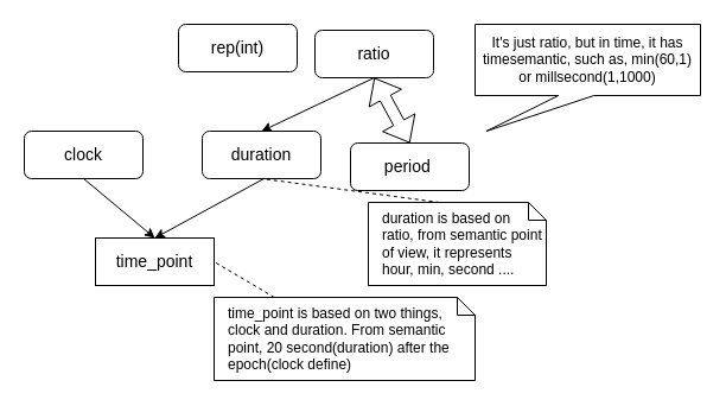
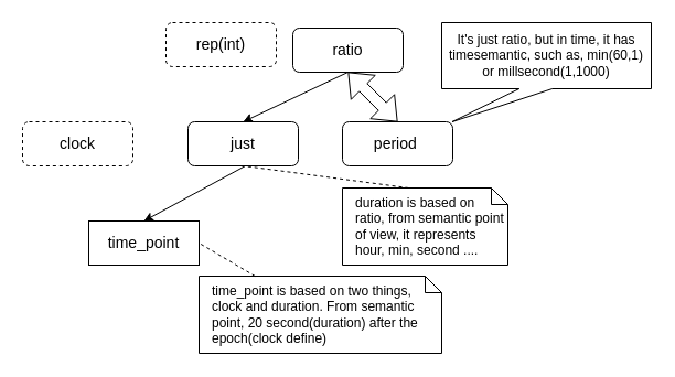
  <mxCell id="0" />
  <mxCell id="1" parent="0" />
  <mxCell id="2" value="&lt;span style=&quot;font-size: 14px;&quot;&gt;ratio&lt;/span&gt;" style="rounded=1;whiteSpace=wrap;html=1;" vertex="1" parent="1"><mxGeometry x="265" y="25" width="100" height="40" as="geometry" /></mxCell>
- <mxCell id="3" value="&lt;span style=&quot;font-size: 14px;&quot;&gt;rep(int)&lt;/span&gt;" style="rounded=1;whiteSpace=wrap;html=1;" vertex="1" parent="1"><mxGeometry x="150" y="20" width="100" height="40" as="geometry" /></mxCell>
- <mxCell id="4" value="&lt;span style=&quot;font-size: 14px;&quot;&gt;duration&lt;/span&gt;" style="rounded=1;whiteSpace=wrap;html=1;" vertex="1" parent="1"><mxGeometry x="170" y="110" width="100" height="40" as="geometry" /></mxCell>
- <mxCell id="5" value="&lt;span style=&quot;font-size: 14px;&quot;&gt;clock&lt;/span&gt;" style="rounded=1;whiteSpace=wrap;html=1;" vertex="1" parent="1"><mxGeometry x="20" y="110" width="100" height="40" as="geometry" /></mxCell>
+ <mxCell id="3" value="&lt;span style=&quot;font-size: 14px;&quot;&gt;rep(int)&lt;/span&gt;" style="rounded=1;whiteSpace=wrap;html=1;dashed=1;" vertex="1" parent="1"><mxGeometry x="150" y="20" width="100" height="40" as="geometry" /></mxCell>
+ <mxCell id="4" value="&lt;span style=&quot;font-size: 14px;&quot;&gt;just&lt;/span&gt;" style="rounded=1;whiteSpace=wrap;html=1;" vertex="1" parent="1"><mxGeometry x="170" y="110" width="100" height="40" as="geometry" /></mxCell>
+ <mxCell id="5" value="&lt;span style=&quot;font-size: 14px;&quot;&gt;clock&lt;/span&gt;" style="rounded=1;whiteSpace=wrap;html=1;dashed=1;" vertex="1" parent="1"><mxGeometry x="20" y="110" width="100" height="40" as="geometry" /></mxCell>
  <mxCell id="6" value="&lt;span style=&quot;font-size: 14px;&quot;&gt;time_point&lt;/span&gt;" style="whiteSpace=wrap;html=1;rounded=0;" vertex="1" parent="1"><mxGeometry x="80" y="200" width="100" height="40" as="geometry" /></mxCell>
  <mxCell id="7" value="" style="endArrow=classic;html=1;rounded=0;exitX=0.5;exitY=1;exitDx=0;exitDy=0;entryX=0.5;entryY=0;entryDx=0;entryDy=0;" edge="1" parent="1" source="2" target="4"><mxGeometry width="50" height="50" relative="1" as="geometry"><mxPoint x="320" y="130" as="sourcePoint" /><mxPoint x="370" y="80" as="targetPoint" /></mxGeometry></mxCell>
  <mxCell id="8" value="" style="endArrow=classic;html=1;rounded=0;exitX=0.42;exitY=0.975;exitDx=0;exitDy=0;exitPerimeter=0;entryX=0.5;entryY=0;entryDx=0;entryDy=0;" edge="1" parent="1" target="6"><mxGeometry width="50" height="50" relative="1" as="geometry"><mxPoint x="222" y="150" as="sourcePoint" /><mxPoint x="110" y="201" as="targetPoint" /></mxGeometry></mxCell>
- <mxCell id="9" value="" style="endArrow=classic;html=1;rounded=0;exitX=0.5;exitY=1;exitDx=0;exitDy=0;entryX=0.5;entryY=0;entryDx=0;entryDy=0;" edge="1" parent="1" source="5" target="6"><mxGeometry width="50" height="50" relative="1" as="geometry"><mxPoint x="352" y="79" as="sourcePoint" /><mxPoint x="240" y="130" as="targetPoint" /></mxGeometry></mxCell>
- <mxCell id="10" value="&lt;font style=&quot;font-size: 14px;&quot;&gt;period&lt;/font&gt;&amp;nbsp;" style="rounded=1;whiteSpace=wrap;html=1;" vertex="1" parent="1"><mxGeometry x="295" y="120" width="100" height="40" as="geometry" /></mxCell>
+ <mxCell id="10" value="&lt;font style=&quot;font-size: 14px;&quot;&gt;period&lt;/font&gt;&amp;nbsp;" style="rounded=1;whiteSpace=wrap;html=1;" vertex="1" parent="1"><mxGeometry x="310" y="110" width="100" height="40" as="geometry" /></mxCell>
  <mxCell id="11" value="" style="shape=flexArrow;endArrow=classic;startArrow=classic;html=1;rounded=0;entryX=0.5;entryY=1;entryDx=0;entryDy=0;exitX=0.5;exitY=0;exitDx=0;exitDy=0;" edge="1" parent="1" source="10" target="2"><mxGeometry width="100" height="100" relative="1" as="geometry"><mxPoint x="240" y="190" as="sourcePoint" /><mxPoint x="340" y="90" as="targetPoint" /></mxGeometry></mxCell>
  <mxCell id="12" value="It's just ratio, but in time, it has timesemantic, such as, min(60,1) or millsecond(1,1000)" style="shape=callout;whiteSpace=wrap;html=1;perimeter=calloutPerimeter;position2=0.05;size=30;position=0.37;base=30;" vertex="1" parent="1"><mxGeometry x="400" y="20" width="190" height="90" as="geometry" /></mxCell>
  <mxCell id="13" value="duration is based on&amp;nbsp;&lt;div&gt;ratio, from semantic point of view, it represents hour, min, second ....&lt;/div&gt;" style="shape=note;size=15;align=left;spacingLeft=10;html=1;whiteSpace=wrap;" vertex="1" parent="1"><mxGeometry x="310" y="170" width="150" height="70" as="geometry" /></mxCell>
  <mxCell id="14" value="" style="edgeStyle=none;endArrow=none;exitX=0.4;exitY=0;dashed=1;html=1;rounded=0;entryX=0.5;entryY=1;entryDx=0;entryDy=0;" edge="1" source="13" parent="1" target="4"><mxGeometry x="1" relative="1" as="geometry"><mxPoint x="250" y="170" as="targetPoint" /></mxGeometry></mxCell>
  <mxCell id="15" value="time_point is based on two things, clock and duration. From semantic point, 20 second(duration) after the epoch(clock define)" style="shape=note;size=15;align=left;spacingLeft=10;html=1;whiteSpace=wrap;" vertex="1" parent="1"><mxGeometry x="180" y="250" width="220" height="70" as="geometry" /></mxCell>
  <mxCell id="16" value="" style="edgeStyle=none;endArrow=none;dashed=1;html=1;rounded=0;entryX=1;entryY=0.5;entryDx=0;entryDy=0;" edge="1" parent="1" source="15" target="6"><mxGeometry x="1" relative="1" as="geometry"><mxPoint x="230" y="160" as="targetPoint" /><mxPoint x="335" y="195" as="sourcePoint" /></mxGeometry></mxCell>
